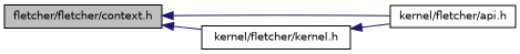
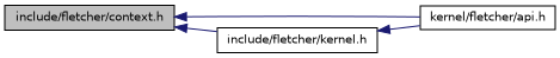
  digraph {
    rankdir=LR
    node [color=black fillcolor=white fontname=Helvetica fontsize=10 shape=record style=filled]
    edge [color=midnightblue dir=back fontname=Helvetica fontsize=10 labelfontname=Helvetica labelfontsize=10 style=solid]
-   n1 [fillcolor=grey75 fontcolor=black height=0.2 label="fletcher/fletcher/context.h" width=0.4]
+   n1 [fillcolor=grey75 fontcolor=black height=0.2 label="include/fletcher/context.h" width=0.4]
    n2 [height=0.2 label="kernel/fletcher/api.h" width=0.4]
-   n3 [height=0.2 label="kernel/fletcher/kernel.h" width=0.4]
+   n3 [height=0.2 label="include/fletcher/kernel.h" width=0.4]
    n1 -> n2
    n1 -> n3
    n3 -> n2
  }
